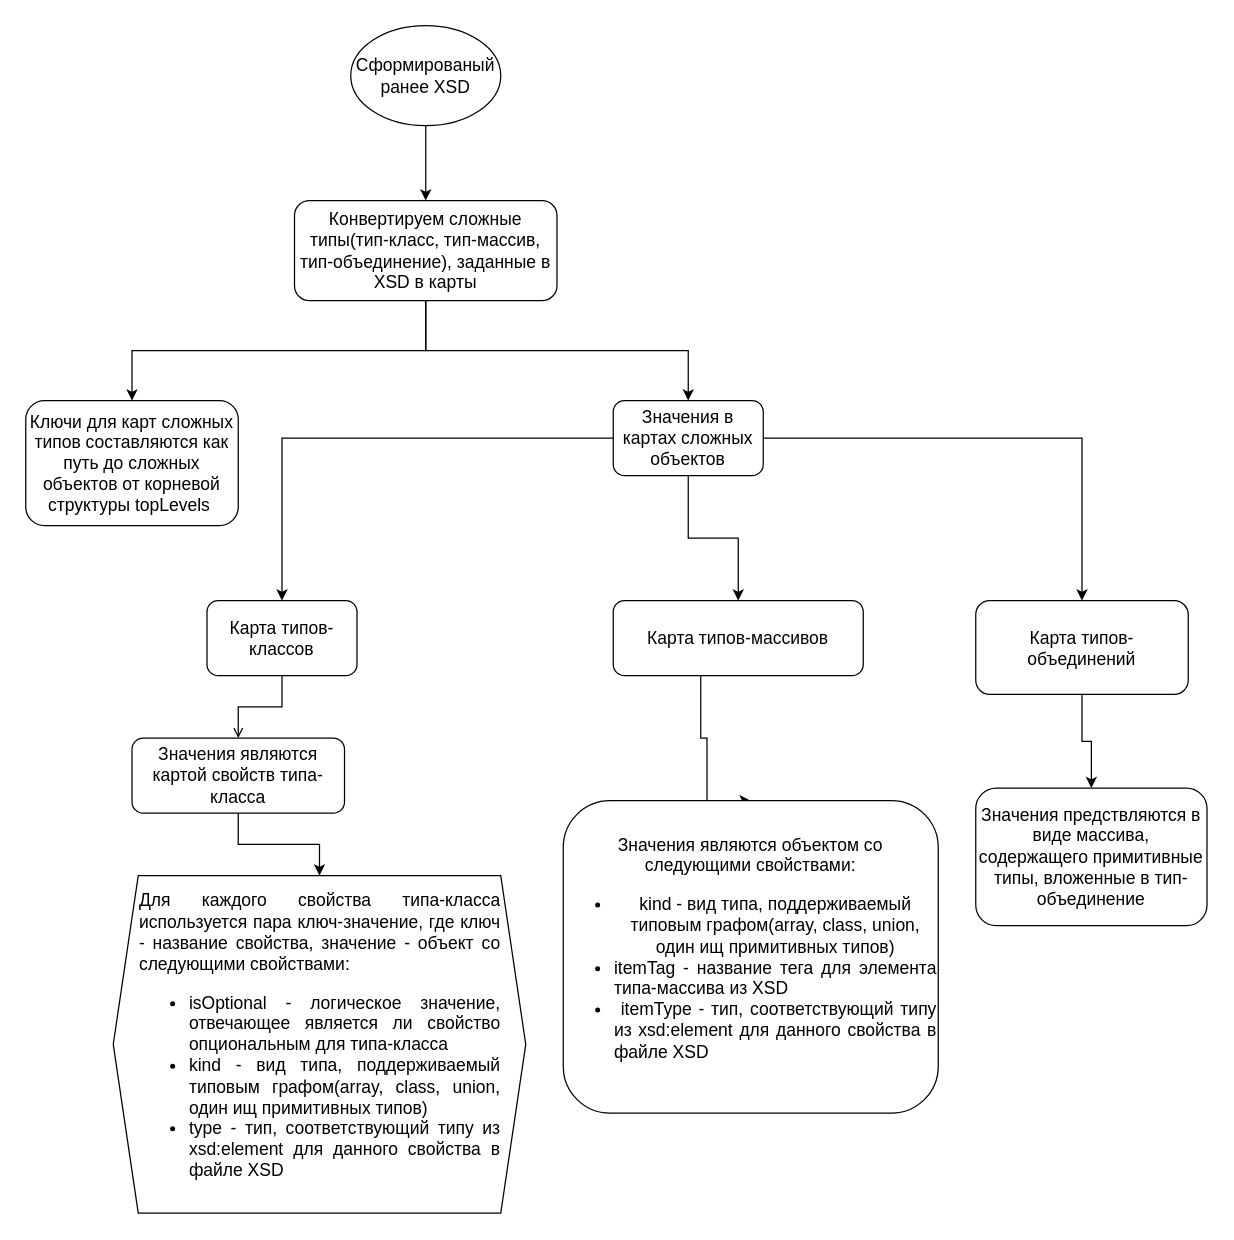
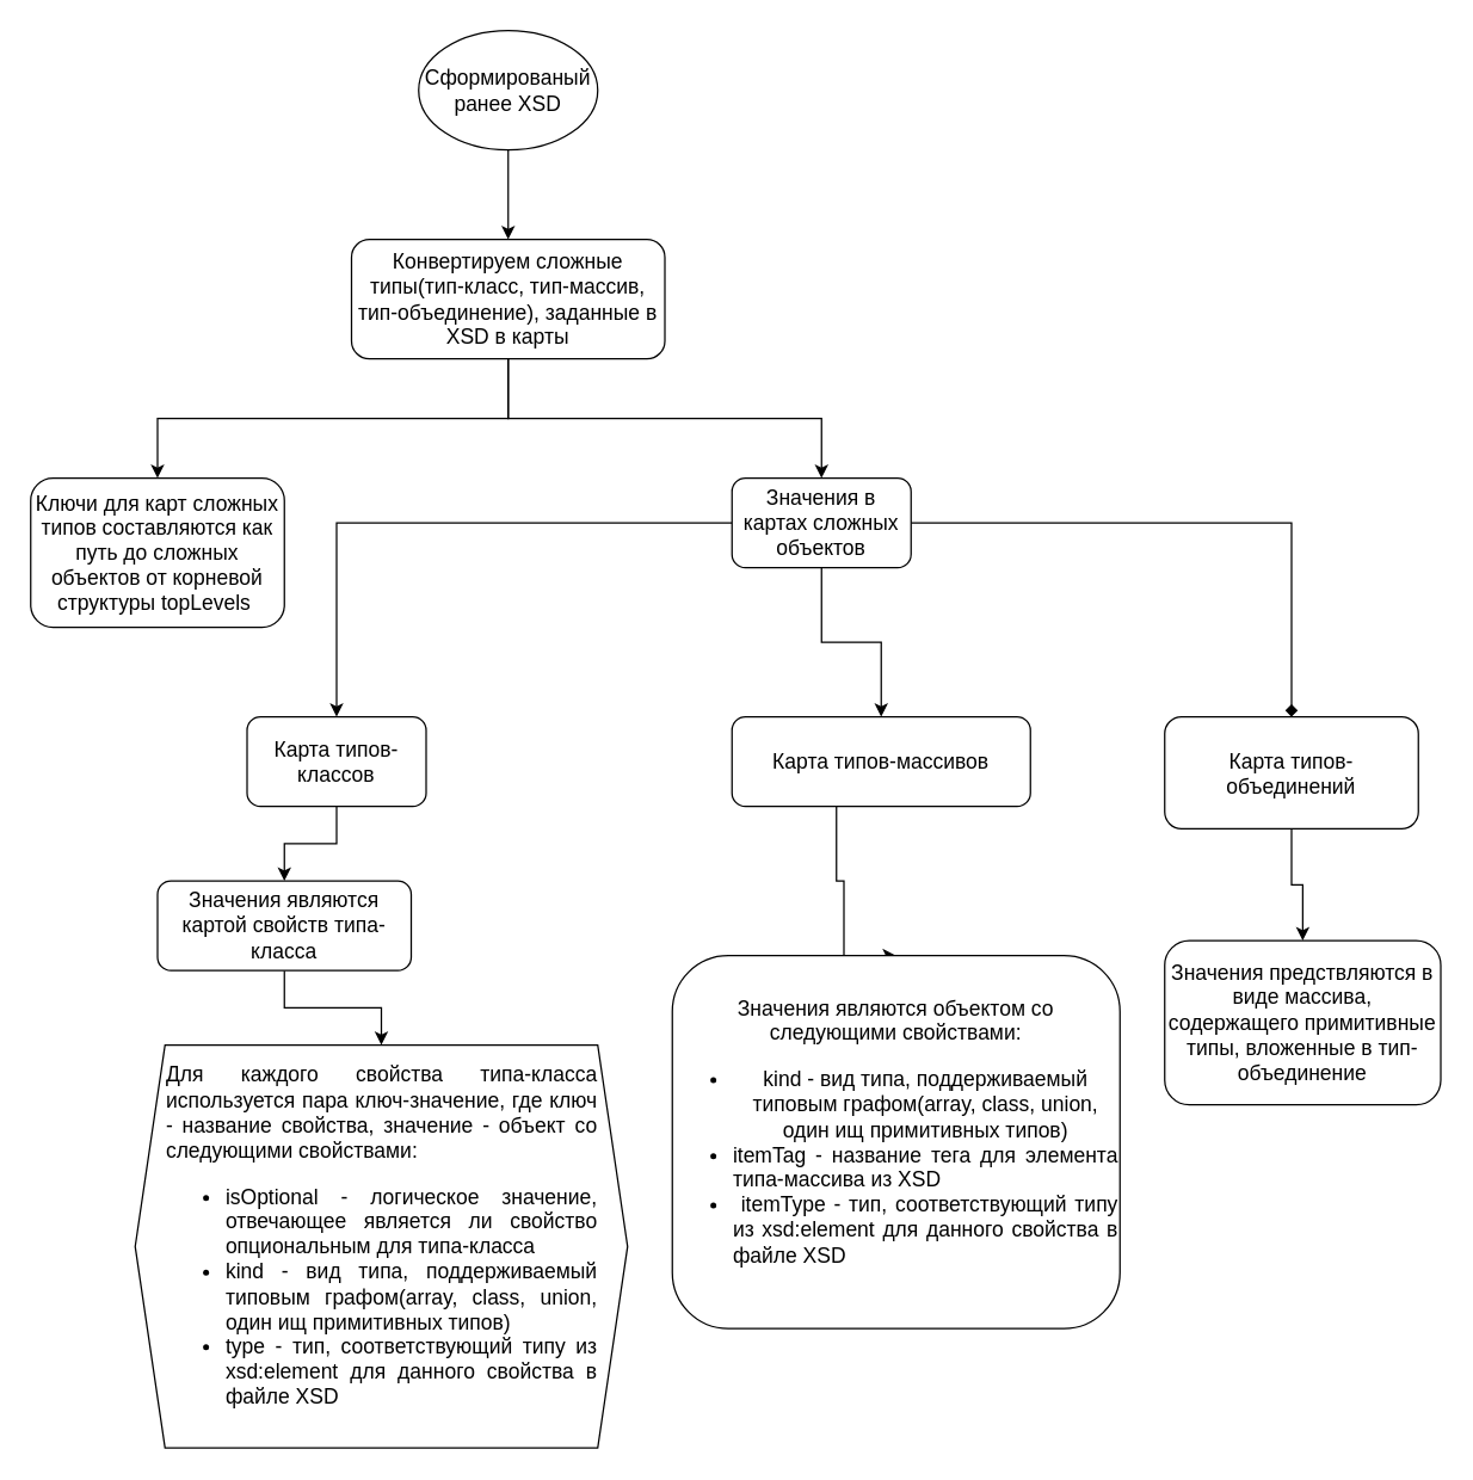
  <mxCell id="0" />
  <mxCell id="1" parent="0" />
  <mxCell id="2" value="Сформированый ранее XSD" style="ellipse;whiteSpace=wrap;html=1;fontSize=14;" vertex="1" parent="1"><mxGeometry x="280" y="20" width="120" height="80" as="geometry" /></mxCell>
  <mxCell id="3" value="" style="edgeStyle=orthogonalEdgeStyle;rounded=0;orthogonalLoop=1;jettySize=auto;html=1;entryX=0.5;entryY=0;entryDx=0;entryDy=0;fontSize=14;" edge="1" parent="1" source="2" target="6"><mxGeometry relative="1" as="geometry"><mxPoint x="274" y="160" as="sourcePoint" /><mxPoint x="274" y="360" as="targetPoint" /></mxGeometry></mxCell>
  <mxCell id="4" style="edgeStyle=orthogonalEdgeStyle;rounded=0;orthogonalLoop=1;jettySize=auto;html=1;exitX=0.5;exitY=1;exitDx=0;exitDy=0;fontSize=14;" edge="1" parent="1" source="6" target="7"><mxGeometry relative="1" as="geometry"><mxPoint x="180" y="400" as="targetPoint" /></mxGeometry></mxCell>
  <mxCell id="5" style="edgeStyle=orthogonalEdgeStyle;rounded=0;orthogonalLoop=1;jettySize=auto;html=1;exitX=0.5;exitY=1;exitDx=0;exitDy=0;fontSize=14;" edge="1" parent="1" source="6" target="11"><mxGeometry relative="1" as="geometry" /></mxCell>
  <mxCell id="6" value="Конвертируем сложные типы(тип-класс, тип-массив, тип-объединение), заданные в XSD в карты" style="rounded=1;whiteSpace=wrap;html=1;fontSize=14;" vertex="1" parent="1"><mxGeometry x="235" y="160" width="210" height="80" as="geometry" /></mxCell>
  <mxCell id="7" value="Ключи для карт сложных типов составляются как путь до сложных объектов от корневой структуры topLevels&amp;nbsp;" style="rounded=1;whiteSpace=wrap;html=1;fontSize=14;" vertex="1" parent="1"><mxGeometry x="20" y="320" width="170" height="100" as="geometry" /></mxCell>
  <mxCell id="8" style="edgeStyle=orthogonalEdgeStyle;rounded=0;orthogonalLoop=1;jettySize=auto;html=1;entryX=0.5;entryY=0;entryDx=0;entryDy=0;fontSize=14;" edge="1" parent="1" source="11" target="13"><mxGeometry relative="1" as="geometry"><mxPoint x="250" y="480" as="targetPoint" /></mxGeometry></mxCell>
  <mxCell id="9" style="edgeStyle=orthogonalEdgeStyle;rounded=0;orthogonalLoop=1;jettySize=auto;html=1;entryX=0.5;entryY=0;entryDx=0;entryDy=0;fontSize=14;" edge="1" parent="1" source="11" target="15"><mxGeometry relative="1" as="geometry"><mxPoint x="420" y="480" as="targetPoint" /></mxGeometry></mxCell>
- <mxCell id="10" style="edgeStyle=orthogonalEdgeStyle;rounded=0;orthogonalLoop=1;jettySize=auto;html=1;entryX=0.5;entryY=0;entryDx=0;entryDy=0;fontSize=14;" edge="1" parent="1" source="11" target="17"><mxGeometry relative="1" as="geometry"><mxPoint x="580" y="480" as="targetPoint" /></mxGeometry></mxCell>
+ <mxCell id="10" style="edgeStyle=orthogonalEdgeStyle;rounded=0;orthogonalLoop=1;jettySize=auto;html=1;entryX=0.5;entryY=0;entryDx=0;entryDy=0;fontSize=14;endArrow=diamond;" edge="1" parent="1" source="11" target="17"><mxGeometry relative="1" as="geometry"><mxPoint x="580" y="480" as="targetPoint" /></mxGeometry></mxCell>
  <mxCell id="11" value="Значения в картах сложных объектов" style="rounded=1;whiteSpace=wrap;html=1;fontSize=14;" vertex="1" parent="1"><mxGeometry x="490" y="320" width="120" height="60" as="geometry" /></mxCell>
- <mxCell id="12" style="edgeStyle=orthogonalEdgeStyle;rounded=0;orthogonalLoop=1;jettySize=auto;html=1;fontSize=14;endArrow=open;" edge="1" parent="1" source="13" target="19"><mxGeometry relative="1" as="geometry" /></mxCell>
+ <mxCell id="12" style="edgeStyle=orthogonalEdgeStyle;rounded=0;orthogonalLoop=1;jettySize=auto;html=1;fontSize=14;" edge="1" parent="1" source="13" target="19"><mxGeometry relative="1" as="geometry" /></mxCell>
  <mxCell id="13" value="Карта типов-классов" style="rounded=1;whiteSpace=wrap;html=1;fontSize=14;" vertex="1" parent="1"><mxGeometry x="165" y="480" width="120" height="60" as="geometry" /></mxCell>
  <mxCell id="14" style="edgeStyle=orthogonalEdgeStyle;rounded=0;orthogonalLoop=1;jettySize=auto;html=1;entryX=0.5;entryY=0;entryDx=0;entryDy=0;exitX=0.5;exitY=1;exitDx=0;exitDy=0;fontSize=14;" edge="1" parent="1" source="15" target="21"><mxGeometry relative="1" as="geometry"><mxPoint x="520" y="600" as="targetPoint" /><Array as="points"><mxPoint x="560" y="530" /><mxPoint x="560" y="590" /><mxPoint x="565" y="590" /></Array></mxGeometry></mxCell>
  <mxCell id="15" value="Карта типов-массивов" style="rounded=1;whiteSpace=wrap;html=1;fontSize=14;" vertex="1" parent="1"><mxGeometry x="490" y="480" width="200" height="60" as="geometry" /></mxCell>
  <mxCell id="16" style="edgeStyle=orthogonalEdgeStyle;rounded=0;orthogonalLoop=1;jettySize=auto;html=1;entryX=0.5;entryY=0;entryDx=0;entryDy=0;fontSize=14;" edge="1" parent="1" source="17" target="22"><mxGeometry relative="1" as="geometry" /></mxCell>
  <mxCell id="17" value="Карта типов-объединений" style="rounded=1;whiteSpace=wrap;html=1;fontSize=14;" vertex="1" parent="1"><mxGeometry x="780" y="480" width="170" height="75" as="geometry" /></mxCell>
  <mxCell id="18" style="edgeStyle=orthogonalEdgeStyle;rounded=0;orthogonalLoop=1;jettySize=auto;html=1;entryX=0.5;entryY=0;entryDx=0;entryDy=0;fontSize=14;" edge="1" parent="1" source="19" target="20"><mxGeometry relative="1" as="geometry" /></mxCell>
  <mxCell id="19" value="Значения являются картой свойств типа-класса" style="rounded=1;whiteSpace=wrap;html=1;fontSize=14;" vertex="1" parent="1"><mxGeometry x="105" y="590" width="170" height="60" as="geometry" /></mxCell>
  <mxCell id="20" value="&lt;div style=&quot;text-align: justify; font-size: 14px;&quot;&gt;&lt;span style=&quot;background-color: initial; font-size: 14px;&quot;&gt;Для каждого свойства типа-класса используется пара ключ-значение, где ключ - название свойства, значение - объект со следующими свойствами:&lt;/span&gt;&lt;/div&gt;&lt;div style=&quot;text-align: justify; font-size: 14px;&quot;&gt;&lt;ul style=&quot;font-size: 14px;&quot;&gt;&lt;li style=&quot;font-size: 14px;&quot;&gt;isOptional - логическое значение, отвечающее является ли свойство опциональным для типа-класса&lt;/li&gt;&lt;li style=&quot;font-size: 14px;&quot;&gt;kind - вид типа, поддерживаемый типовым графом(array, class, union, один ищ примитивных типов)&lt;/li&gt;&lt;li style=&quot;font-size: 14px;&quot;&gt;type - тип, соответствующий типу из xsd:element для данного свойства в файле XSD&lt;/li&gt;&lt;/ul&gt;&lt;/div&gt;" style="shape=hexagon;perimeter=hexagonPerimeter2;whiteSpace=wrap;html=1;fixedSize=1;spacingLeft=20;spacingRight=19;fontSize=14;" vertex="1" parent="1"><mxGeometry x="90" y="700" width="330" height="270" as="geometry" /></mxCell>
  <mxCell id="21" value="Значения являются объектом со следующими свойствами:&lt;div style=&quot;font-size: 14px;&quot;&gt;&lt;ul style=&quot;font-size: 14px;&quot;&gt;&lt;li style=&quot;font-size: 14px;&quot;&gt;kind -&amp;nbsp;&lt;span style=&quot;text-align: justify; font-size: 14px;&quot;&gt;вид типа, поддерживаемый типовым графом(array, class, union, один ищ примитивных типов)&lt;/span&gt;&lt;/li&gt;&lt;li style=&quot;text-align: justify; font-size: 14px;&quot;&gt;itemTag - название тега для элемента типа-массива из XSD&lt;/li&gt;&lt;li style=&quot;text-align: justify; font-size: 14px;&quot;&gt;&amp;nbsp;itemType - тип, соответствующий типу из xsd:element для данного свойства в файле XSD&lt;/li&gt;&lt;/ul&gt;&lt;/div&gt;" style="rounded=1;whiteSpace=wrap;html=1;fontSize=14;" vertex="1" parent="1"><mxGeometry x="450" y="640" width="300" height="250" as="geometry" /></mxCell>
  <mxCell id="22" value="Значения предствляются в виде массива, содержащего примитивные типы, вложенные в тип-объединение" style="rounded=1;whiteSpace=wrap;html=1;fontSize=14;" vertex="1" parent="1"><mxGeometry x="780" y="630" width="185" height="110" as="geometry" /></mxCell>
